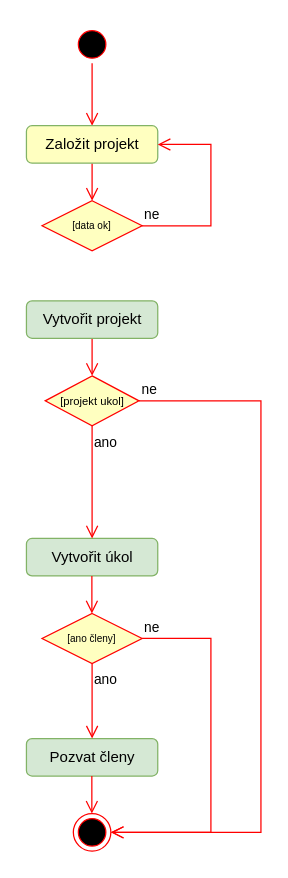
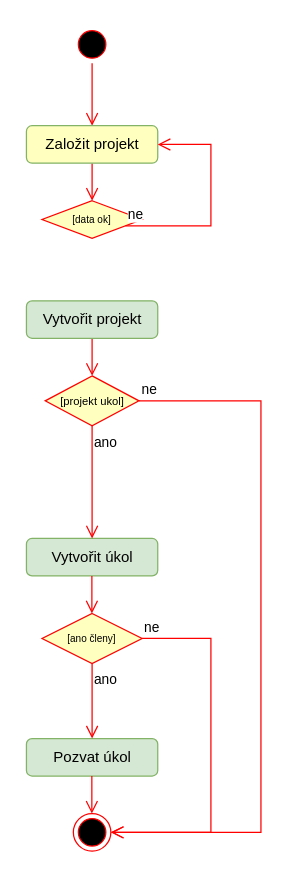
  <mxCell id="0" />
  <mxCell id="1" parent="0" />
  <mxCell id="2" value="" style="ellipse;html=1;shape=startState;fillColor=#000000;strokeColor=#ff0000;" vertex="1" parent="1"><mxGeometry x="58" y="20" width="30" height="30" as="geometry" /></mxCell>
  <mxCell id="3" value="" style="edgeStyle=orthogonalEdgeStyle;html=1;verticalAlign=bottom;endArrow=open;endSize=8;strokeColor=#ff0000;rounded=0;" edge="1" parent="1" source="2"><mxGeometry relative="1" as="geometry"><mxPoint x="73" y="100" as="targetPoint" /></mxGeometry></mxCell>
  <mxCell id="4" style="edgeStyle=orthogonalEdgeStyle;rounded=0;orthogonalLoop=1;jettySize=auto;html=1;entryX=0.5;entryY=0;entryDx=0;entryDy=0;endArrow=open;endFill=0;endSize=8;strokeColor=light-dark(#ff0000, #ededed);" edge="1" parent="1" source="5" target="6"><mxGeometry relative="1" as="geometry" /></mxCell>
  <mxCell id="5" value="Založit projekt" style="rounded=1;whiteSpace=wrap;html=1;fillColor=#ffffc0;strokeColor=#82b366;" vertex="1" parent="1"><mxGeometry x="20.5" y="100" width="105" height="30" as="geometry" /></mxCell>
- <mxCell id="6" value="&lt;font&gt;[data ok]&lt;/font&gt;" style="rhombus;whiteSpace=wrap;html=1;fontColor=#000000;fillColor=#ffffc0;strokeColor=#ff0000;fontSize=8;" vertex="1" parent="1"><mxGeometry x="33" y="160" width="80" height="40" as="geometry" /></mxCell>
+ <mxCell id="6" value="&lt;font&gt;[data ok]&lt;/font&gt;" style="rhombus;whiteSpace=wrap;html=1;fontColor=#000000;fillColor=#ffffc0;strokeColor=#ff0000;fontSize=8;" vertex="1" parent="1"><mxGeometry x="33" y="160" width="80" height="30" as="geometry" /></mxCell>
  <mxCell id="7" value="ne" style="edgeStyle=orthogonalEdgeStyle;html=1;align=left;verticalAlign=bottom;endArrow=open;endSize=8;strokeColor=#ff0000;rounded=0;entryX=1;entryY=0.5;entryDx=0;entryDy=0;" edge="1" parent="1" source="6" target="5"><mxGeometry x="-1" relative="1" as="geometry"><mxPoint x="88" y="540" as="targetPoint" /><Array as="points"><mxPoint x="168" y="180" /><mxPoint x="168" y="115" /></Array></mxGeometry></mxCell>
  <mxCell id="8" value="" style="ellipse;html=1;shape=endState;fillColor=#000000;strokeColor=#ff0000;" vertex="1" parent="1"><mxGeometry x="58" y="650" width="30" height="30" as="geometry" /></mxCell>
  <mxCell id="9" style="edgeStyle=orthogonalEdgeStyle;rounded=0;orthogonalLoop=1;jettySize=auto;html=1;endSize=8;endArrow=open;endFill=0;strokeColor=light-dark(#ff0000, #ededed);" edge="1" parent="1" source="10"><mxGeometry relative="1" as="geometry"><mxPoint x="73" y="300" as="targetPoint" /></mxGeometry></mxCell>
  <mxCell id="10" value="Vytvořit projekt" style="rounded=1;whiteSpace=wrap;html=1;fillColor=#d5e8d4;strokeColor=#82b366;" vertex="1" parent="1"><mxGeometry x="20.5" y="240" width="105" height="30" as="geometry" /></mxCell>
  <mxCell id="11" value="Vytvořit úkol" style="rounded=1;whiteSpace=wrap;html=1;fillColor=#d5e8d4;strokeColor=#82b366;" vertex="1" parent="1"><mxGeometry x="20.5" y="430" width="105" height="30" as="geometry" /></mxCell>
- <mxCell id="12" value="Pozvat členy" style="rounded=1;whiteSpace=wrap;html=1;fillColor=#d5e8d4;strokeColor=#82b366;" vertex="1" parent="1"><mxGeometry x="20.5" y="590" width="105" height="30" as="geometry" /></mxCell>
+ <mxCell id="12" value="Pozvat úkol" style="rounded=1;whiteSpace=wrap;html=1;fillColor=#d5e8d4;strokeColor=#82b366;" vertex="1" parent="1"><mxGeometry x="20.5" y="590" width="105" height="30" as="geometry" /></mxCell>
  <mxCell id="13" style="edgeStyle=orthogonalEdgeStyle;rounded=0;orthogonalLoop=1;jettySize=auto;html=1;endSize=8;endArrow=open;endFill=0;strokeColor=light-dark(#ff0000, #ededed);" edge="1" parent="1"><mxGeometry relative="1" as="geometry"><mxPoint x="72.83" y="460" as="sourcePoint" /><mxPoint x="72.83" y="490" as="targetPoint" /></mxGeometry></mxCell>
  <mxCell id="14" style="edgeStyle=orthogonalEdgeStyle;rounded=0;orthogonalLoop=1;jettySize=auto;html=1;endSize=8;endArrow=open;endFill=0;strokeColor=light-dark(#ff0000, #ededed);" edge="1" parent="1"><mxGeometry relative="1" as="geometry"><mxPoint x="72.8" y="620" as="sourcePoint" /><mxPoint x="72.8" y="650" as="targetPoint" /></mxGeometry></mxCell>
  <mxCell id="15" value="[ano členy]" style="rhombus;whiteSpace=wrap;html=1;fontColor=#000000;fillColor=#ffffc0;strokeColor=#ff0000;fontSize=8;" vertex="1" parent="1"><mxGeometry x="33" y="490" width="80" height="40" as="geometry" /></mxCell>
  <mxCell id="16" value="ne" style="edgeStyle=orthogonalEdgeStyle;html=1;align=left;verticalAlign=bottom;endArrow=open;endSize=8;strokeColor=#ff0000;rounded=0;entryX=1;entryY=0.5;entryDx=0;entryDy=0;" edge="1" parent="1" source="15" target="8"><mxGeometry x="-1" relative="1" as="geometry"><mxPoint x="213" y="510" as="targetPoint" /><Array as="points"><mxPoint x="168" y="510" /><mxPoint x="168" y="665" /></Array></mxGeometry></mxCell>
  <mxCell id="17" value="ano" style="edgeStyle=orthogonalEdgeStyle;html=1;align=left;verticalAlign=top;endArrow=open;endSize=8;strokeColor=#ff0000;rounded=0;" edge="1" parent="1" source="15"><mxGeometry x="-1" relative="1" as="geometry"><mxPoint x="73" y="590" as="targetPoint" /></mxGeometry></mxCell>
  <mxCell id="18" value="&lt;font style=&quot;font-size: 9px;&quot;&gt;[projekt ukol]&lt;/font&gt;" style="rhombus;whiteSpace=wrap;html=1;fontColor=#000000;fillColor=#ffffc0;strokeColor=#ff0000;" vertex="1" parent="1"><mxGeometry x="35.5" y="300" width="75" height="40" as="geometry" /></mxCell>
  <mxCell id="19" value="ne" style="edgeStyle=orthogonalEdgeStyle;html=1;align=left;verticalAlign=bottom;endArrow=open;endSize=8;strokeColor=#ff0000;rounded=0;entryX=1;entryY=0.5;entryDx=0;entryDy=0;" edge="1" parent="1" source="18" target="8"><mxGeometry x="-1" relative="1" as="geometry"><mxPoint x="213" y="400" as="targetPoint" /><Array as="points"><mxPoint x="208" y="320" /><mxPoint x="208" y="665" /></Array></mxGeometry></mxCell>
  <mxCell id="20" value="ano" style="edgeStyle=orthogonalEdgeStyle;html=1;align=left;verticalAlign=top;endArrow=open;endSize=8;strokeColor=#ff0000;rounded=0;" edge="1" parent="1" source="18"><mxGeometry x="-1" relative="1" as="geometry"><mxPoint x="73" y="430" as="targetPoint" /></mxGeometry></mxCell>
